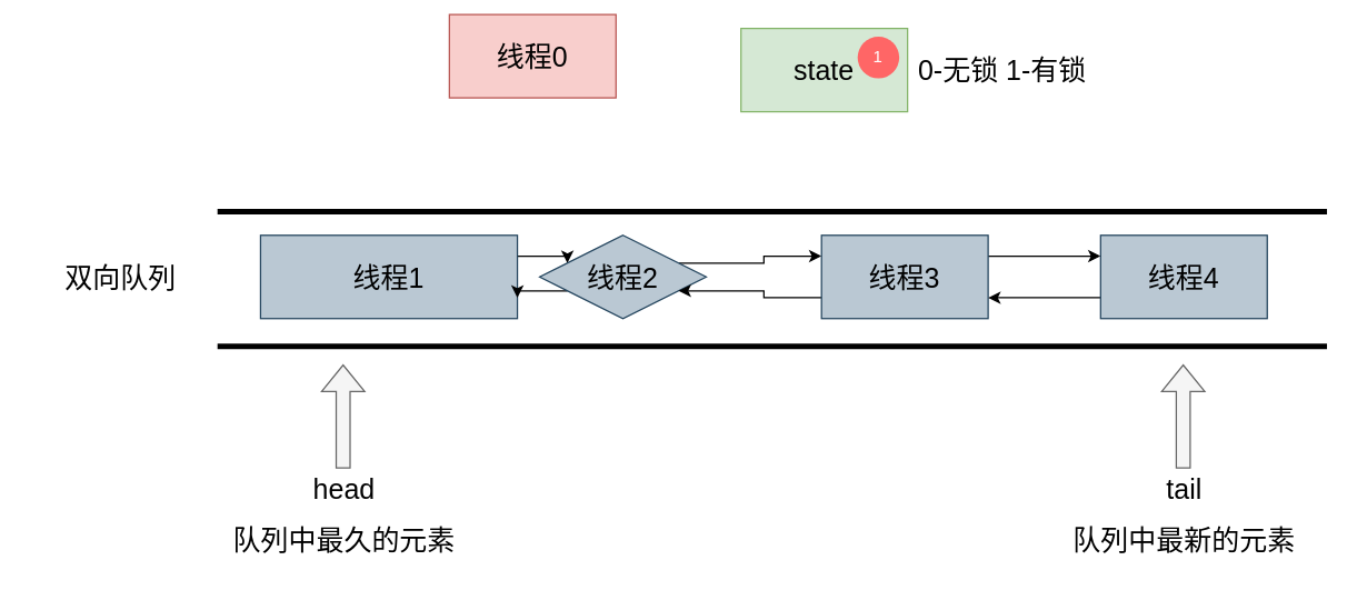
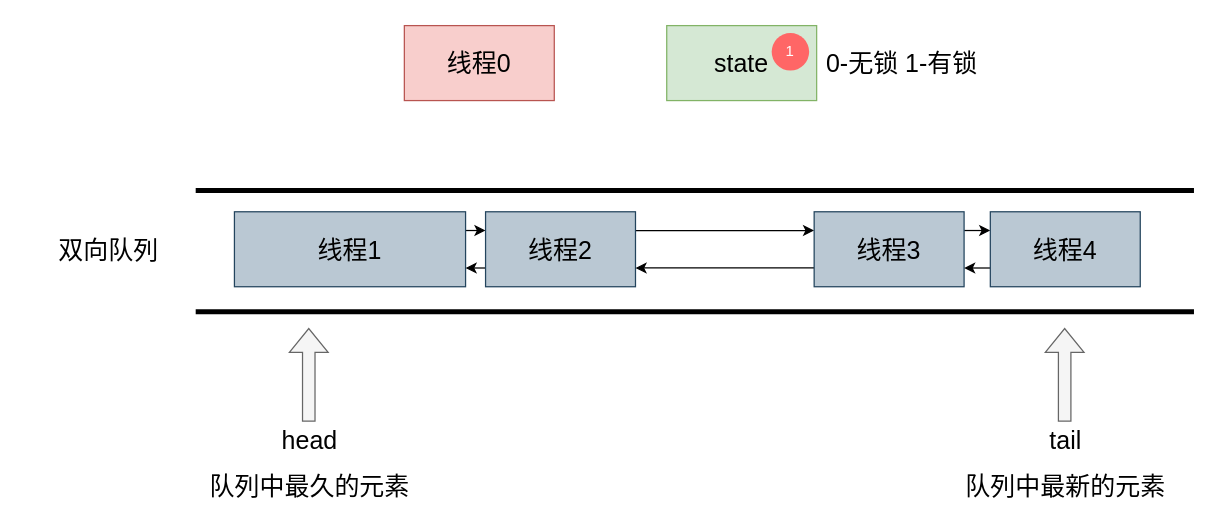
  <mxCell id="0" />
  <mxCell id="1" parent="0" />
- <mxCell id="2" value="&lt;font style=&quot;font-size: 20px;&quot;&gt;线程0&lt;/font&gt;" style="rounded=0;whiteSpace=wrap;html=1;fillColor=#f8cecc;strokeColor=#b85450;" vertex="1" parent="1"><mxGeometry x="323" y="10" width="120" height="60" as="geometry" /></mxCell>
+ <mxCell id="2" value="&lt;font style=&quot;font-size: 20px;&quot;&gt;线程0&lt;/font&gt;" style="rounded=0;whiteSpace=wrap;html=1;fillColor=#f8cecc;strokeColor=#b85450;" vertex="1" parent="1"><mxGeometry x="323" y="20" width="120" height="60" as="geometry" /></mxCell>
  <mxCell id="3" value="&lt;font style=&quot;font-size: 20px;&quot;&gt;state&lt;/font&gt;" style="rounded=0;whiteSpace=wrap;html=1;fillColor=#d5e8d4;strokeColor=#82b366;" vertex="1" parent="1"><mxGeometry x="533" y="20" width="120" height="60" as="geometry" /></mxCell>
  <mxCell id="4" value="&lt;font style=&quot;font-size: 20px;&quot;&gt;0-无锁 1-有锁&lt;/font&gt;" style="text;strokeColor=none;align=center;fillColor=none;html=1;verticalAlign=middle;whiteSpace=wrap;rounded=0;" vertex="1" parent="1"><mxGeometry x="655" y="35" width="133" height="30" as="geometry" /></mxCell>
  <mxCell id="5" style="edgeStyle=orthogonalEdgeStyle;rounded=0;orthogonalLoop=1;jettySize=auto;html=1;exitX=1;exitY=0.25;exitDx=0;exitDy=0;entryX=0;entryY=0.25;entryDx=0;entryDy=0;" edge="1" parent="1" source="6" target="9"><mxGeometry relative="1" as="geometry" /></mxCell>
  <mxCell id="6" value="&lt;font style=&quot;font-size: 20px;&quot;&gt;线程1&lt;/font&gt;" style="rounded=0;whiteSpace=wrap;html=1;fillColor=#bac8d3;strokeColor=#23445d;" vertex="1" parent="1"><mxGeometry x="187" y="169" width="185" height="60" as="geometry" /></mxCell>
  <mxCell id="7" style="edgeStyle=orthogonalEdgeStyle;rounded=0;orthogonalLoop=1;jettySize=auto;html=1;exitX=0;exitY=0.75;exitDx=0;exitDy=0;entryX=1;entryY=0.75;entryDx=0;entryDy=0;" edge="1" parent="1" source="9" target="6"><mxGeometry relative="1" as="geometry" /></mxCell>
  <mxCell id="8" style="edgeStyle=orthogonalEdgeStyle;rounded=0;orthogonalLoop=1;jettySize=auto;html=1;exitX=1;exitY=0.25;exitDx=0;exitDy=0;entryX=0;entryY=0.25;entryDx=0;entryDy=0;" edge="1" parent="1" source="9" target="12"><mxGeometry relative="1" as="geometry" /></mxCell>
- <mxCell id="9" value="&lt;font style=&quot;font-size: 20px;&quot;&gt;线程2&lt;/font&gt;" style="rhombus;whiteSpace=wrap;html=1;fillColor=#bac8d3;strokeColor=#23445d;" vertex="1" parent="1"><mxGeometry x="388" y="169" width="120" height="60" as="geometry" /></mxCell>
+ <mxCell id="9" value="&lt;font style=&quot;font-size: 20px;&quot;&gt;线程2&lt;/font&gt;" style="rounded=0;whiteSpace=wrap;html=1;fillColor=#bac8d3;strokeColor=#23445d;" vertex="1" parent="1"><mxGeometry x="388" y="169" width="120" height="60" as="geometry" /></mxCell>
  <mxCell id="10" style="edgeStyle=orthogonalEdgeStyle;rounded=0;orthogonalLoop=1;jettySize=auto;html=1;exitX=1;exitY=0.25;exitDx=0;exitDy=0;entryX=0;entryY=0.25;entryDx=0;entryDy=0;" edge="1" parent="1" source="12" target="14"><mxGeometry relative="1" as="geometry" /></mxCell>
  <mxCell id="11" style="edgeStyle=orthogonalEdgeStyle;rounded=0;orthogonalLoop=1;jettySize=auto;html=1;exitX=0;exitY=0.75;exitDx=0;exitDy=0;entryX=1;entryY=0.75;entryDx=0;entryDy=0;" edge="1" parent="1" source="12" target="9"><mxGeometry relative="1" as="geometry" /></mxCell>
- <mxCell id="12" value="&lt;font style=&quot;font-size: 20px;&quot;&gt;线程3&lt;/font&gt;" style="rounded=0;whiteSpace=wrap;html=1;fillColor=#bac8d3;strokeColor=#23445d;" vertex="1" parent="1"><mxGeometry x="591" y="169" width="120" height="60" as="geometry" /></mxCell>
+ <mxCell id="12" value="&lt;font style=&quot;font-size: 20px;&quot;&gt;线程3&lt;/font&gt;" style="rounded=0;whiteSpace=wrap;html=1;fillColor=#bac8d3;strokeColor=#23445d;" vertex="1" parent="1"><mxGeometry x="651" y="169" width="120" height="60" as="geometry" /></mxCell>
  <mxCell id="13" style="edgeStyle=orthogonalEdgeStyle;rounded=0;orthogonalLoop=1;jettySize=auto;html=1;exitX=0;exitY=0.75;exitDx=0;exitDy=0;entryX=1;entryY=0.75;entryDx=0;entryDy=0;" edge="1" parent="1" source="14" target="12"><mxGeometry relative="1" as="geometry" /></mxCell>
  <mxCell id="14" value="&lt;font style=&quot;font-size: 20px;&quot;&gt;线程4&lt;/font&gt;" style="rounded=0;whiteSpace=wrap;html=1;fillColor=#bac8d3;strokeColor=#23445d;" vertex="1" parent="1"><mxGeometry x="792" y="169" width="120" height="60" as="geometry" /></mxCell>
  <mxCell id="15" value="" style="line;strokeWidth=4;html=1;perimeter=backbonePerimeter;points=[];outlineConnect=0;" vertex="1" parent="1"><mxGeometry x="156" y="147" width="799" height="10" as="geometry" /></mxCell>
  <mxCell id="16" value="" style="line;strokeWidth=4;html=1;perimeter=backbonePerimeter;points=[];outlineConnect=0;" vertex="1" parent="1"><mxGeometry x="156" y="244" width="799" height="10" as="geometry" /></mxCell>
  <mxCell id="17" value="&lt;font style=&quot;font-size: 20px;&quot;&gt;双向队列&lt;/font&gt;" style="text;strokeColor=none;align=center;fillColor=none;html=1;verticalAlign=middle;whiteSpace=wrap;rounded=0;" vertex="1" parent="1"><mxGeometry x="20" y="184" width="133" height="30" as="geometry" /></mxCell>
  <mxCell id="18" value="" style="shape=flexArrow;endArrow=classic;html=1;rounded=0;fillColor=#f5f5f5;strokeColor=#666666;" edge="1" parent="1"><mxGeometry width="50" height="50" relative="1" as="geometry"><mxPoint x="246.5" y="337" as="sourcePoint" /><mxPoint x="246.5" y="262" as="targetPoint" /></mxGeometry></mxCell>
  <mxCell id="19" value="" style="shape=flexArrow;endArrow=classic;html=1;rounded=0;fillColor=#f5f5f5;strokeColor=#666666;" edge="1" parent="1"><mxGeometry width="50" height="50" relative="1" as="geometry"><mxPoint x="851.5" y="337" as="sourcePoint" /><mxPoint x="851.5" y="262" as="targetPoint" /></mxGeometry></mxCell>
  <mxCell id="20" value="&lt;font style=&quot;font-size: 20px;&quot;&gt;head&lt;/font&gt;" style="text;strokeColor=none;align=center;fillColor=none;html=1;verticalAlign=middle;whiteSpace=wrap;rounded=0;" vertex="1" parent="1"><mxGeometry x="180.5" y="336" width="133" height="30" as="geometry" /></mxCell>
  <mxCell id="21" value="&lt;font style=&quot;font-size: 20px;&quot;&gt;tail&lt;/font&gt;" style="text;strokeColor=none;align=center;fillColor=none;html=1;verticalAlign=middle;whiteSpace=wrap;rounded=0;" vertex="1" parent="1"><mxGeometry x="785.5" y="336" width="133" height="30" as="geometry" /></mxCell>
  <mxCell id="22" value="&lt;font style=&quot;font-size: 20px;&quot;&gt;队列中最久的元素&lt;/font&gt;" style="text;strokeColor=none;align=center;fillColor=none;html=1;verticalAlign=middle;whiteSpace=wrap;rounded=0;" vertex="1" parent="1"><mxGeometry x="162.75" y="373" width="168.5" height="30" as="geometry" /></mxCell>
  <mxCell id="23" value="&lt;font style=&quot;font-size: 20px;&quot;&gt;队列中最新的元素&lt;/font&gt;" style="text;strokeColor=none;align=center;fillColor=none;html=1;verticalAlign=middle;whiteSpace=wrap;rounded=0;" vertex="1" parent="1"><mxGeometry x="767.75" y="373" width="168.5" height="30" as="geometry" /></mxCell>
  <mxCell id="24" value="1" style="ellipse;whiteSpace=wrap;html=1;aspect=fixed;labelBackgroundColor=none;gradientColor=none;fillColor=#FF6666;strokeColor=none;fontColor=#ffffff;" vertex="1" parent="1"><mxGeometry x="617" y="26" width="30" height="30" as="geometry" /></mxCell>
